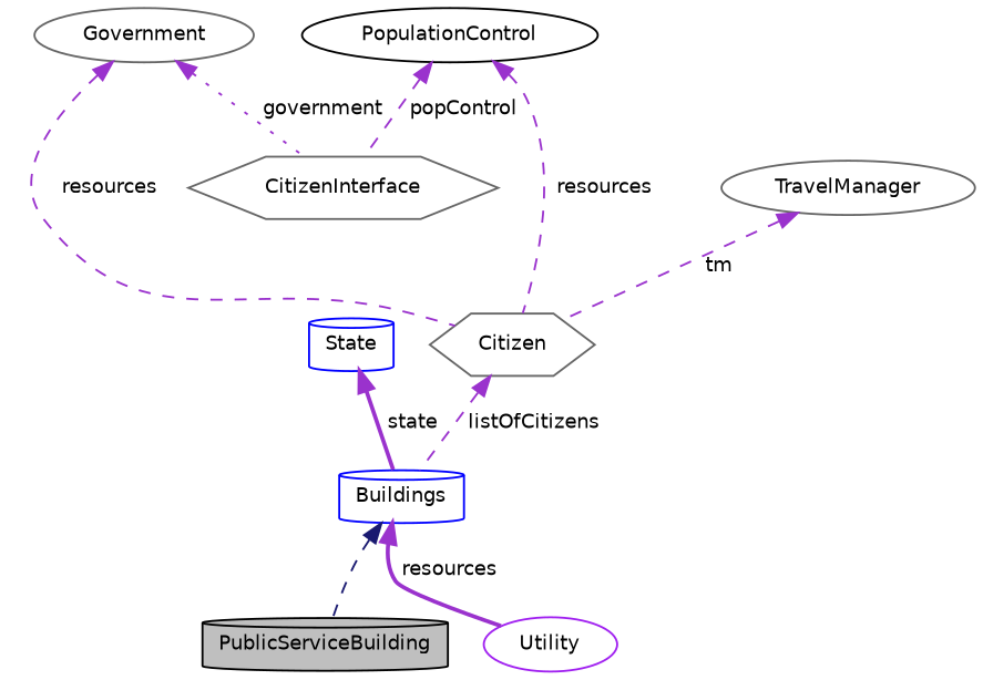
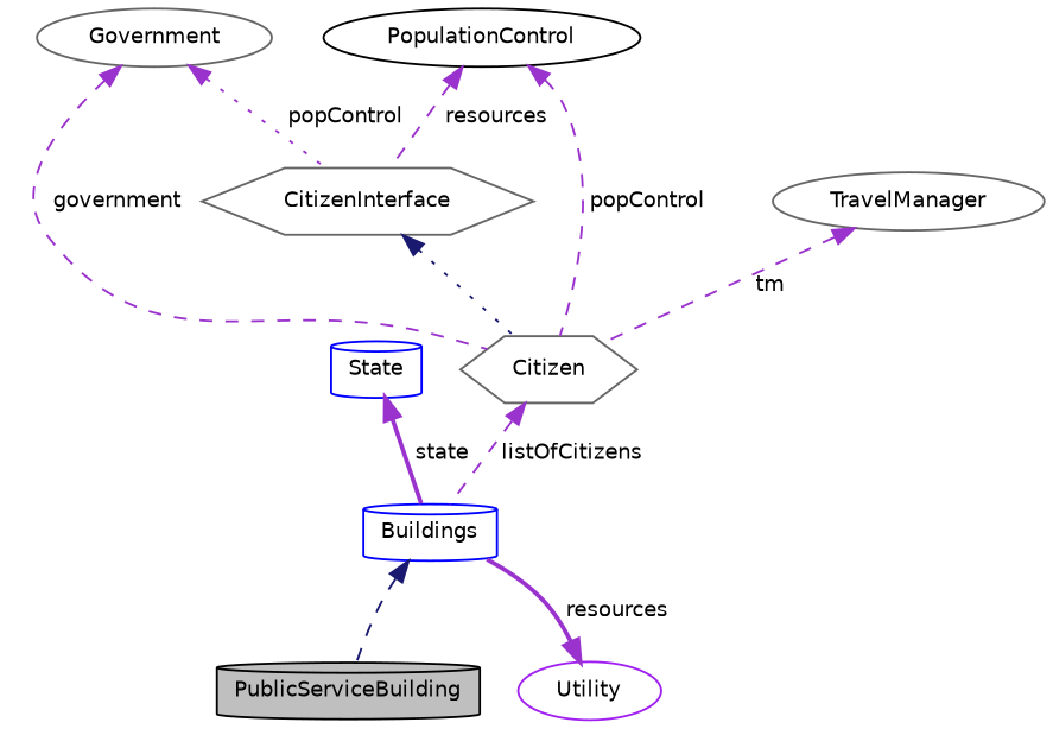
  digraph {
    node [color=gray40 fillcolor=white fontname=Helvetica fontsize=10 shape=ellipse style=filled]
    edge [color=darkorchid3 dir=back fontname=Helvetica fontsize=10 labelfontname=Helvetica labelfontsize=10 style=dashed]
    n1 [color=black fillcolor=grey75 fontcolor=black height=0.2 label=PublicServiceBuilding shape=cylinder width=0.4]
    n2 [color=blue height=0.2 label=Buildings shape=cylinder width=0.4]
    n3 [color=blue height=0.2 label=State shape=cylinder width=0.4]
    n4 [height=0.2 label=Citizen shape=hexagon width=0.4]
    n5 [height=0.2 label=CitizenInterface shape=hexagon width=0.4]
    n6 [height=0.2 label=Government width=0.4]
    n7 [color=black height=0.2 label=PopulationControl width=0.4]
    n8 [height=0.2 label=TravelManager width=0.4]
    n9 [color=purple height=0.2 label=Utility width=0.4]
    n2 -> n1 [color=midnightblue]
    n3 -> n2 [label=" state" style=bold]
    n4 -> n2 [label=" listOfCitizens"]
-   n6 -> n4 [label=" resources"]
-   n6 -> n5 [label=" government" style=dotted]
-   n7 -> n4 [label=" resources"]
-   n7 -> n5 [label=" popControl"]
+   n5 -> n4 [color=midnightblue style=dotted]
+   n6 -> n4 [label=" government"]
+   n6 -> n5 [label=" popControl" style=dotted]
+   n7 -> n4 [label=" popControl"]
+   n7 -> n5 [label=" resources"]
    n8 -> n4 [label=" tm"]
-   n2 -> n9 [label=" resources" style=bold]
+   n9 -> n2 [label=" resources" style=bold]
  }
